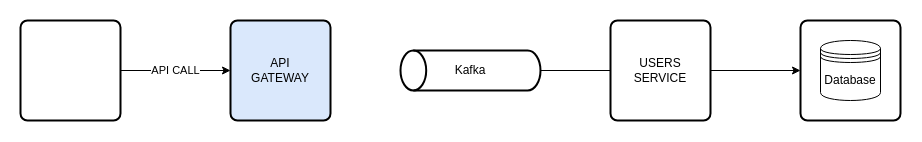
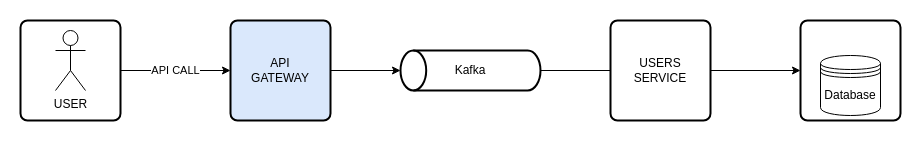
  <mxCell id="0" />
  <mxCell id="1" parent="0" />
  <mxCell id="2" value="" style="rounded=1;whiteSpace=wrap;html=1;absoluteArcSize=1;arcSize=14;strokeWidth=2;" parent="1" vertex="1"><mxGeometry x="800" y="20" width="100" height="100" as="geometry" /></mxCell>
  <mxCell id="3" style="edgeStyle=orthogonalEdgeStyle;rounded=0;orthogonalLoop=1;jettySize=auto;html=1;exitX=0;exitY=0.5;exitDx=0;exitDy=0;exitPerimeter=0;entryX=0;entryY=0.5;entryDx=0;entryDy=0;endArrow=none;" parent="1" source="4" target="12" edge="1"><mxGeometry relative="1" as="geometry" /></mxCell>
  <mxCell id="4" value="Kafka" style="strokeWidth=2;html=1;shape=mxgraph.flowchart.direct_data;whiteSpace=wrap;flipH=1;" parent="1" vertex="1"><mxGeometry x="400" y="50" width="140" height="40" as="geometry" /></mxCell>
  <mxCell id="5" value="API CALL" style="edgeStyle=orthogonalEdgeStyle;rounded=0;orthogonalLoop=1;jettySize=auto;html=1;exitX=1;exitY=0.5;exitDx=0;exitDy=0;" parent="1" source="6" target="9" edge="1"><mxGeometry relative="1" as="geometry" /></mxCell>
  <mxCell id="6" value="" style="rounded=1;whiteSpace=wrap;html=1;absoluteArcSize=1;arcSize=14;strokeWidth=2;" parent="1" vertex="1"><mxGeometry x="20" y="20" width="100" height="100" as="geometry" /></mxCell>
+ <mxCell id="7" value="USER" style="shape=umlActor;verticalLabelPosition=bottom;verticalAlign=top;html=1;outlineConnect=0;" parent="1" vertex="1"><mxGeometry x="55" y="30" width="30" height="60" as="geometry" /></mxCell>
+ <mxCell id="8" style="edgeStyle=orthogonalEdgeStyle;rounded=0;orthogonalLoop=1;jettySize=auto;html=1;exitX=1;exitY=0.5;exitDx=0;exitDy=0;entryX=1;entryY=0.5;entryDx=0;entryDy=0;entryPerimeter=0;" parent="1" source="9" target="4" edge="1"><mxGeometry relative="1" as="geometry" /></mxCell>
  <mxCell id="9" value="API&lt;br&gt;GATEWAY" style="rounded=1;whiteSpace=wrap;html=1;absoluteArcSize=1;arcSize=14;strokeWidth=2;fillColor=#dae8fc;" parent="1" vertex="1"><mxGeometry x="230" y="20" width="100" height="100" as="geometry" /></mxCell>
- <mxCell id="10" value="Database" style="shape=datastore;whiteSpace=wrap;html=1;" parent="1" vertex="1"><mxGeometry x="820" y="40" width="60" height="60" as="geometry" /></mxCell>
+ <mxCell id="10" value="Database" style="shape=datastore;whiteSpace=wrap;html=1;" parent="1" vertex="1"><mxGeometry x="820" y="55" width="60" height="60" as="geometry" /></mxCell>
  <mxCell id="11" style="edgeStyle=orthogonalEdgeStyle;rounded=0;orthogonalLoop=1;jettySize=auto;html=1;exitX=1;exitY=0.5;exitDx=0;exitDy=0;entryX=0;entryY=0.5;entryDx=0;entryDy=0;" parent="1" source="12" target="2" edge="1"><mxGeometry relative="1" as="geometry" /></mxCell>
  <mxCell id="12" value="USERS&lt;br&gt;SERVICE" style="rounded=1;whiteSpace=wrap;html=1;absoluteArcSize=1;arcSize=14;strokeWidth=2;" parent="1" vertex="1"><mxGeometry x="610" y="20" width="100" height="100" as="geometry" /></mxCell>
